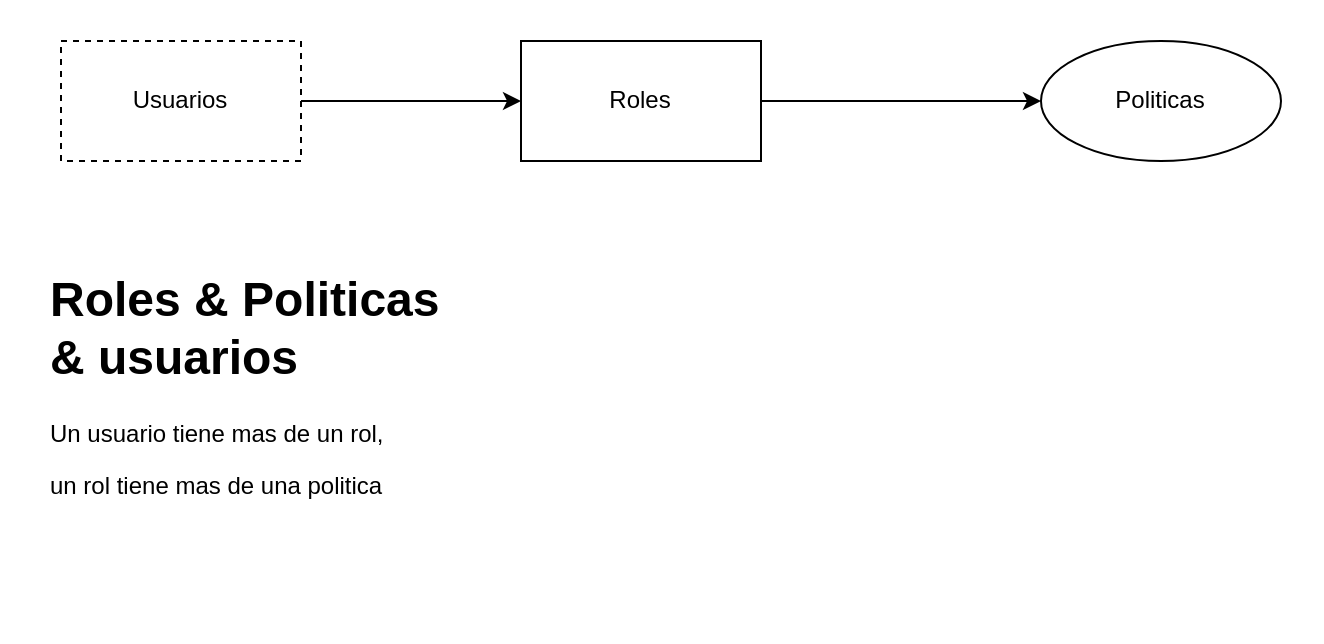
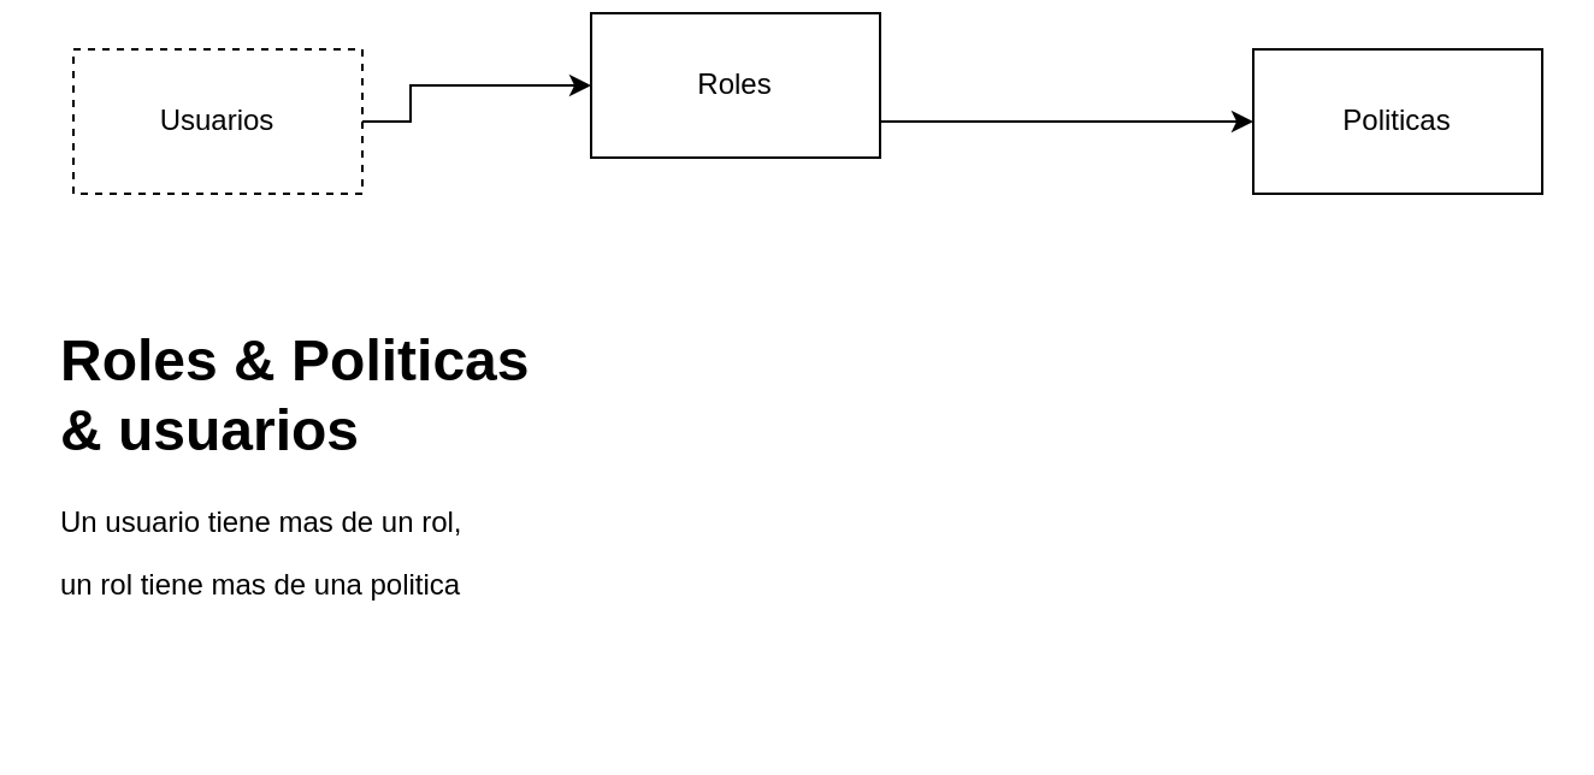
  <mxCell id="0" />
  <mxCell id="1" parent="0" />
  <mxCell id="2" style="edgeStyle=orthogonalEdgeStyle;rounded=0;orthogonalLoop=1;jettySize=auto;html=1;entryX=0;entryY=0.5;entryDx=0;entryDy=0;" edge="1" parent="1" source="3" target="5"><mxGeometry relative="1" as="geometry"><Array as="points"><mxPoint x="170" y="50" /></Array></mxGeometry></mxCell>
  <mxCell id="3" value="Usuarios" style="rounded=0;whiteSpace=wrap;html=1;dashed=1;" vertex="1" parent="1"><mxGeometry x="30" y="20" width="120" height="60" as="geometry" /></mxCell>
  <mxCell id="4" style="edgeStyle=orthogonalEdgeStyle;rounded=0;orthogonalLoop=1;jettySize=auto;html=1;entryX=0;entryY=0.5;entryDx=0;entryDy=0;" edge="1" parent="1" source="5" target="6"><mxGeometry relative="1" as="geometry"><Array as="points"><mxPoint x="490" y="50" /><mxPoint x="490" y="50" /></Array></mxGeometry></mxCell>
- <mxCell id="5" value="Roles" style="rounded=0;whiteSpace=wrap;html=1;" vertex="1" parent="1"><mxGeometry x="260" y="20" width="120" height="60" as="geometry" /></mxCell>
- <mxCell id="6" value="Politicas" style="ellipse;whiteSpace=wrap;html=1;" vertex="1" parent="1"><mxGeometry x="520" y="20" width="120" height="60" as="geometry" /></mxCell>
+ <mxCell id="5" value="Roles" style="rounded=0;whiteSpace=wrap;html=1;" vertex="1" parent="1"><mxGeometry x="245" y="5" width="120" height="60" as="geometry" /></mxCell>
+ <mxCell id="6" value="Politicas" style="rounded=0;whiteSpace=wrap;html=1;" vertex="1" parent="1"><mxGeometry x="520" y="20" width="120" height="60" as="geometry" /></mxCell>
  <mxCell id="7" value="&lt;h1&gt;Roles &amp;amp; Politicas &amp;amp; usuarios&lt;/h1&gt;&lt;p&gt;Un usuario tiene mas de un rol,&lt;/p&gt;&lt;p&gt;un rol tiene mas de una politica&lt;/p&gt;" style="text;html=1;strokeColor=none;fillColor=none;spacing=5;spacingTop=-20;whiteSpace=wrap;overflow=hidden;rounded=0;" vertex="1" parent="1"><mxGeometry x="20" y="130" width="210" height="170" as="geometry" /></mxCell>
